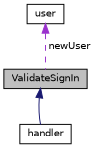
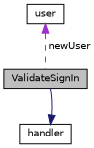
  digraph {
    node [color=black fillcolor=white fontname=Helvetica fontsize=10 shape=record style=filled]
    edge [dir=back fontname=Helvetica fontsize=10 labelfontname=Helvetica labelfontsize=10]
    n1 [fillcolor=grey75 fontcolor=black height=0.2 label=ValidateSignIn width=0.4]
    n2 [height=0.2 label=handler width=0.4]
    n3 [height=0.2 label=user width=0.4]
-   n1 -> n2 [color=midnightblue style=solid]
+   n2 -> n1 [color=midnightblue style=solid]
    n3 -> n1 [color=darkorchid3 label=" newUser" style=dashed]
  }
